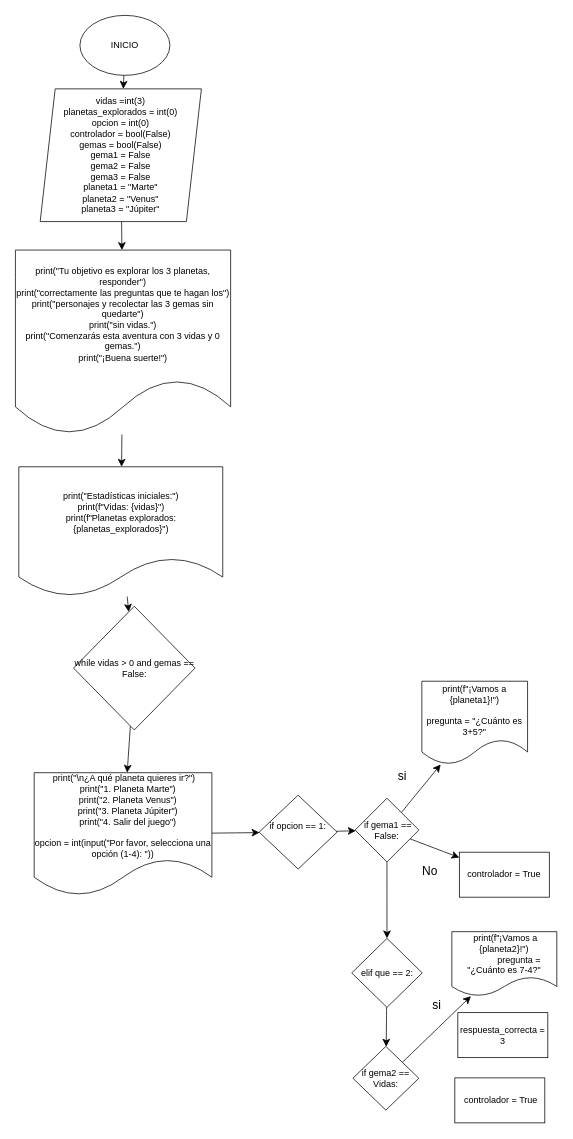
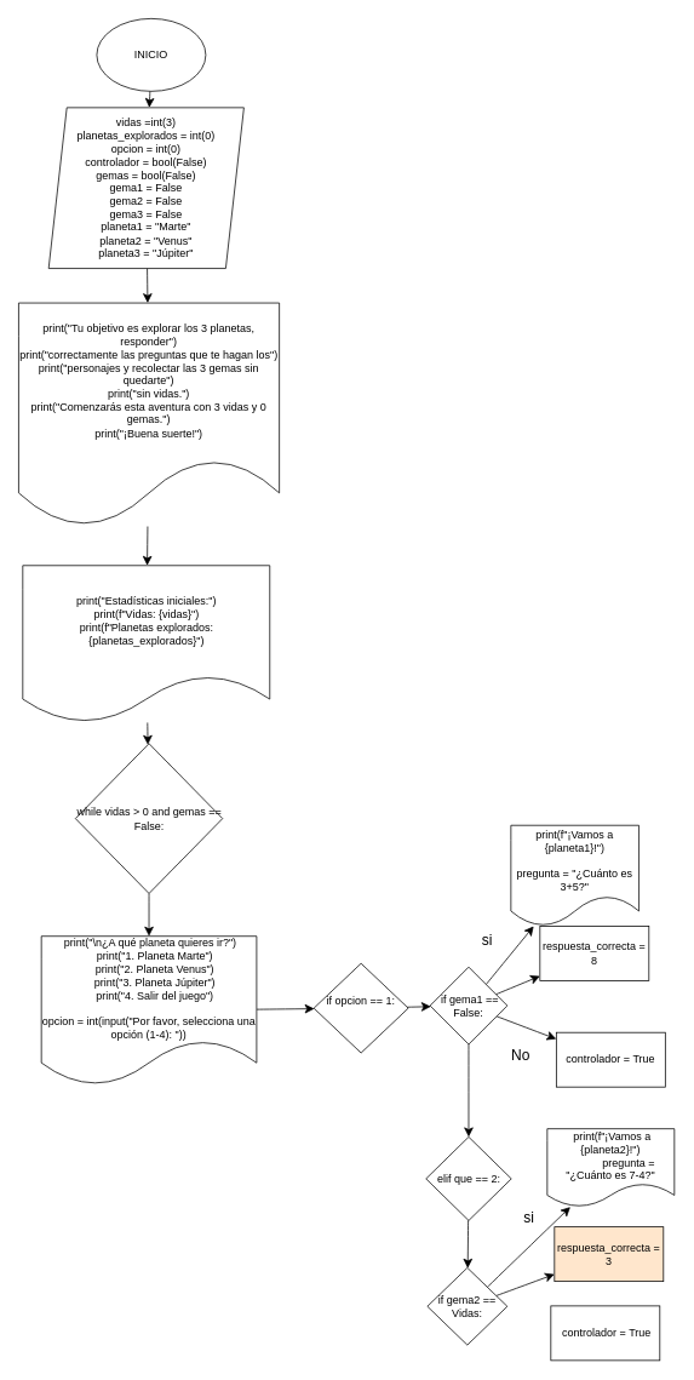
  <mxCell id="0" />
  <mxCell id="1" parent="0" />
  <mxCell id="2" value="" style="edgeStyle=none;curved=1;rounded=0;orthogonalLoop=1;jettySize=auto;html=1;fontSize=12;startSize=8;endSize=8;" parent="1" source="3" target="5" edge="1"><mxGeometry relative="1" as="geometry" /></mxCell>
  <mxCell id="3" value="INICIO" style="ellipse;whiteSpace=wrap;html=1;" parent="1" vertex="1"><mxGeometry x="106" y="20" width="120" height="80" as="geometry" /></mxCell>
  <mxCell id="4" value="" style="edgeStyle=none;curved=1;rounded=0;orthogonalLoop=1;jettySize=auto;html=1;fontSize=12;startSize=8;endSize=8;" edge="1" parent="1" source="5" target="8"><mxGeometry relative="1" as="geometry" /></mxCell>
  <mxCell id="5" value="vidas =int(3)&lt;br&gt;planetas_explorados = int(0)&lt;br&gt;opcion = int(0)&lt;br&gt;controlador = bool(False)&lt;br&gt;gemas = bool(False)&lt;br&gt;gema1 = False&lt;br&gt;gema2 = False&lt;br&gt;gema3 = False&lt;br&gt;planeta1 = &quot;Marte&quot;&lt;br&gt;planeta2 = &quot;Venus&quot;&lt;br&gt;planeta3 = &quot;Júpiter&quot;" style="shape=parallelogram;perimeter=parallelogramPerimeter;whiteSpace=wrap;html=1;fixedSize=1;" parent="1" vertex="1"><mxGeometry x="53" y="118" width="215" height="177" as="geometry" /></mxCell>
  <mxCell id="6" style="edgeStyle=none;curved=1;rounded=0;orthogonalLoop=1;jettySize=auto;html=1;exitX=0.75;exitY=1;exitDx=0;exitDy=0;fontSize=12;startSize=8;endSize=8;" parent="1" source="5" target="5" edge="1"><mxGeometry relative="1" as="geometry" /></mxCell>
  <mxCell id="7" value="" style="edgeStyle=none;curved=1;rounded=0;orthogonalLoop=1;jettySize=auto;html=1;fontSize=12;startSize=8;endSize=8;" edge="1" parent="1" source="8" target="10"><mxGeometry relative="1" as="geometry" /></mxCell>
  <mxCell id="8" value="&lt;br&gt;print(&quot;Tu objetivo es explorar los 3 planetas, responder&quot;)&lt;br&gt;print(&quot;correctamente las preguntas que te hagan los&quot;)&lt;br&gt;print(&quot;personajes y recolectar las 3 gemas sin quedarte&quot;)&lt;br&gt;print(&quot;sin vidas.&quot;)&lt;br&gt;print(&quot;Comenzarás esta aventura con 3 vidas y 0 gemas.&quot;)&lt;br&gt;print(&quot;¡Buena suerte!&quot;)&lt;div&gt;&lt;br/&gt;&lt;/div&gt;" style="shape=document;whiteSpace=wrap;html=1;boundedLbl=1;" vertex="1" parent="1"><mxGeometry x="20" y="333" width="287" height="246" as="geometry" /></mxCell>
  <mxCell id="9" value="" style="edgeStyle=none;curved=1;rounded=0;orthogonalLoop=1;jettySize=auto;html=1;fontSize=12;startSize=8;endSize=8;" edge="1" parent="1" source="10" target="12"><mxGeometry relative="1" as="geometry" /></mxCell>
  <mxCell id="10" value="print(&quot;Estadísticas iniciales:&quot;)&lt;br&gt;print(f&quot;Vidas: {vidas}&quot;)&lt;br&gt;print(f&quot;Planetas explorados: {planetas_explorados}&quot;)" style="shape=document;whiteSpace=wrap;html=1;boundedLbl=1;" vertex="1" parent="1"><mxGeometry x="24.5" y="622" width="272" height="173" as="geometry" /></mxCell>
  <mxCell id="11" value="" style="edgeStyle=none;curved=1;rounded=0;orthogonalLoop=1;jettySize=auto;html=1;fontSize=12;startSize=8;endSize=8;" edge="1" parent="1" source="12" target="14"><mxGeometry relative="1" as="geometry" /></mxCell>
- <mxCell id="12" value="while vidas &amp;gt; 0 and gemas == False:" style="rhombus;whiteSpace=wrap;html=1;" vertex="1" parent="1"><mxGeometry x="97.5" y="808" width="162" height="165" as="geometry" /></mxCell>
+ <mxCell id="12" value="while vidas &amp;gt; 0 and gemas == False:" style="rhombus;whiteSpace=wrap;html=1;" vertex="1" parent="1"><mxGeometry x="82.5" y="818" width="162" height="165" as="geometry" /></mxCell>
  <mxCell id="13" value="" style="edgeStyle=none;curved=1;rounded=0;orthogonalLoop=1;jettySize=auto;html=1;fontSize=12;startSize=8;endSize=8;" edge="1" parent="1" source="14" target="16"><mxGeometry relative="1" as="geometry" /></mxCell>
  <mxCell id="14" value="&amp;nbsp;print(&quot;\n¿A qué planeta quieres ir?&quot;)&lt;br&gt;&amp;nbsp;&amp;nbsp;&amp;nbsp; print(&quot;1. Planeta Marte&quot;)&lt;br&gt;&amp;nbsp;&amp;nbsp;&amp;nbsp; print(&quot;2. Planeta Venus&quot;)&lt;br&gt;&amp;nbsp;&amp;nbsp;&amp;nbsp; print(&quot;3. Planeta Júpiter&quot;)&lt;br&gt;&lt;div&gt;&amp;nbsp;&amp;nbsp;&amp;nbsp; print(&quot;4. Salir del juego&quot;)&lt;/div&gt;&lt;div&gt;&lt;br&gt;&lt;/div&gt;&lt;div&gt;opcion = int(input(&quot;Por favor, selecciona una opción (1-4): &quot;))&lt;br&gt;&lt;/div&gt;" style="shape=document;whiteSpace=wrap;html=1;boundedLbl=1;" vertex="1" parent="1"><mxGeometry x="45" y="1030" width="237" height="164" as="geometry" /></mxCell>
  <mxCell id="15" value="" style="edgeStyle=none;curved=1;rounded=0;orthogonalLoop=1;jettySize=auto;html=1;fontSize=12;startSize=8;endSize=8;" edge="1" parent="1" source="16" target="22"><mxGeometry relative="1" as="geometry" /></mxCell>
  <mxCell id="16" value="if opcion == 1:&lt;br&gt;&amp;nbsp;&amp;nbsp;&amp;nbsp;&amp;nbsp;&amp;nbsp;&amp;nbsp; " style="rhombus;whiteSpace=wrap;html=1;" vertex="1" parent="1"><mxGeometry x="345" y="1060" width="104" height="98.5" as="geometry" /></mxCell>
  <mxCell id="17" value="print(f&quot;¡Vamos a {planeta1}!&quot;)&lt;br&gt;&lt;div&gt;&amp;nbsp;&amp;nbsp;&amp;nbsp;&amp;nbsp;&amp;nbsp;&amp;nbsp;&amp;nbsp;&amp;nbsp;&amp;nbsp;&amp;nbsp;&amp;nbsp;&amp;nbsp;&lt;/div&gt;&lt;div&gt;pregunta = &quot;¿Cuánto es 3+5?&quot;&lt;/div&gt;" style="shape=document;whiteSpace=wrap;html=1;boundedLbl=1;" vertex="1" parent="1"><mxGeometry x="562" y="908" width="141" height="111" as="geometry" /></mxCell>
  <mxCell id="18" value="" style="edgeStyle=none;curved=1;rounded=0;orthogonalLoop=1;jettySize=auto;html=1;fontSize=12;startSize=8;endSize=8;" edge="1" parent="1" source="22" target="17"><mxGeometry relative="1" as="geometry" /></mxCell>
+ <mxCell id="19" value="" style="edgeStyle=none;curved=1;rounded=0;orthogonalLoop=1;jettySize=auto;html=1;fontSize=12;startSize=8;endSize=8;" edge="1" parent="1" source="22" target="23"><mxGeometry relative="1" as="geometry" /></mxCell>
  <mxCell id="20" value="" style="edgeStyle=none;curved=1;rounded=0;orthogonalLoop=1;jettySize=auto;html=1;fontSize=12;startSize=8;endSize=8;" edge="1" parent="1" source="22" target="24"><mxGeometry relative="1" as="geometry" /></mxCell>
  <mxCell id="21" value="" style="edgeStyle=none;curved=1;rounded=0;orthogonalLoop=1;jettySize=auto;html=1;fontSize=12;startSize=8;endSize=8;" edge="1" parent="1" source="22" target="28"><mxGeometry relative="1" as="geometry" /></mxCell>
  <mxCell id="22" value="&amp;nbsp;if gema1 == False:" style="rhombus;whiteSpace=wrap;html=1;" vertex="1" parent="1"><mxGeometry x="473" y="1064" width="85" height="85" as="geometry" /></mxCell>
+ <mxCell id="23" value="respuesta_correcta = 8" style="rounded=0;whiteSpace=wrap;html=1;" vertex="1" parent="1"><mxGeometry x="594" y="1019" width="120" height="60" as="geometry" /></mxCell>
  <mxCell id="24" value="controlador = True" style="rounded=0;whiteSpace=wrap;html=1;" vertex="1" parent="1"><mxGeometry x="612" y="1136" width="120" height="60" as="geometry" /></mxCell>
  <mxCell id="25" value="si" style="text;strokeColor=none;fillColor=none;html=1;align=center;verticalAlign=middle;whiteSpace=wrap;rounded=0;fontSize=16;" vertex="1" parent="1"><mxGeometry x="506" y="1019" width="60" height="30" as="geometry" /></mxCell>
  <mxCell id="26" value="No" style="text;strokeColor=none;fillColor=none;html=1;align=center;verticalAlign=middle;whiteSpace=wrap;rounded=0;fontSize=16;" vertex="1" parent="1"><mxGeometry x="543" y="1146" width="60" height="30" as="geometry" /></mxCell>
  <mxCell id="27" value="" style="edgeStyle=none;curved=1;rounded=0;orthogonalLoop=1;jettySize=auto;html=1;fontSize=12;startSize=8;endSize=8;" edge="1" parent="1" source="28" target="31"><mxGeometry relative="1" as="geometry" /></mxCell>
  <mxCell id="28" value="elif que == 2: " style="rhombus;whiteSpace=wrap;html=1;" vertex="1" parent="1"><mxGeometry x="468.5" y="1251" width="94" height="92" as="geometry" /></mxCell>
  <mxCell id="29" value="" style="edgeStyle=none;curved=1;rounded=0;orthogonalLoop=1;jettySize=auto;html=1;fontSize=12;startSize=8;endSize=8;" edge="1" parent="1" source="31" target="32"><mxGeometry relative="1" as="geometry" /></mxCell>
+ <mxCell id="30" value="" style="edgeStyle=none;curved=1;rounded=0;orthogonalLoop=1;jettySize=auto;html=1;fontSize=12;startSize=8;endSize=8;" edge="1" parent="1" source="31" target="33"><mxGeometry relative="1" as="geometry" /></mxCell>
  <mxCell id="31" value="if gema2 == Vidas:" style="rhombus;whiteSpace=wrap;html=1;" vertex="1" parent="1"><mxGeometry x="470" y="1395" width="88" height="85" as="geometry" /></mxCell>
  <mxCell id="32" value="&amp;nbsp;print(f&quot;¡Vamos a {planeta2}!&quot;)&lt;br&gt;&amp;nbsp;&amp;nbsp;&amp;nbsp;&amp;nbsp;&amp;nbsp;&amp;nbsp;&amp;nbsp;&amp;nbsp;&amp;nbsp;&amp;nbsp;&amp;nbsp; pregunta = &quot;¿Cuánto es 7-4?&quot;" style="shape=document;whiteSpace=wrap;html=1;boundedLbl=1;" vertex="1" parent="1"><mxGeometry x="602" y="1242" width="140" height="86" as="geometry" /></mxCell>
- <mxCell id="33" value="respuesta_correcta = 3" style="rounded=0;whiteSpace=wrap;html=1;" vertex="1" parent="1"><mxGeometry x="610" y="1350" width="120" height="60" as="geometry" /></mxCell>
+ <mxCell id="33" value="respuesta_correcta = 3" style="rounded=0;whiteSpace=wrap;html=1;fillColor=#ffe6cc;" vertex="1" parent="1"><mxGeometry x="610" y="1350" width="120" height="60" as="geometry" /></mxCell>
  <mxCell id="34" value="si" style="text;strokeColor=none;fillColor=none;html=1;align=center;verticalAlign=middle;whiteSpace=wrap;rounded=0;fontSize=16;" vertex="1" parent="1"><mxGeometry x="552" y="1324" width="60" height="30" as="geometry" /></mxCell>
  <mxCell id="35" value="&amp;nbsp;controlador = True" style="rounded=0;whiteSpace=wrap;html=1;" vertex="1" parent="1"><mxGeometry x="606" y="1437" width="120" height="60" as="geometry" /></mxCell>
